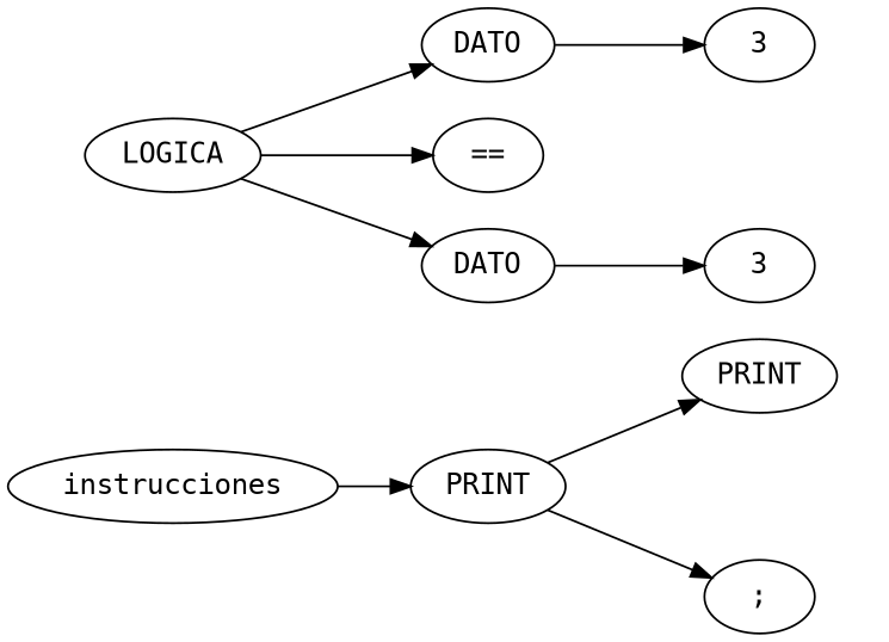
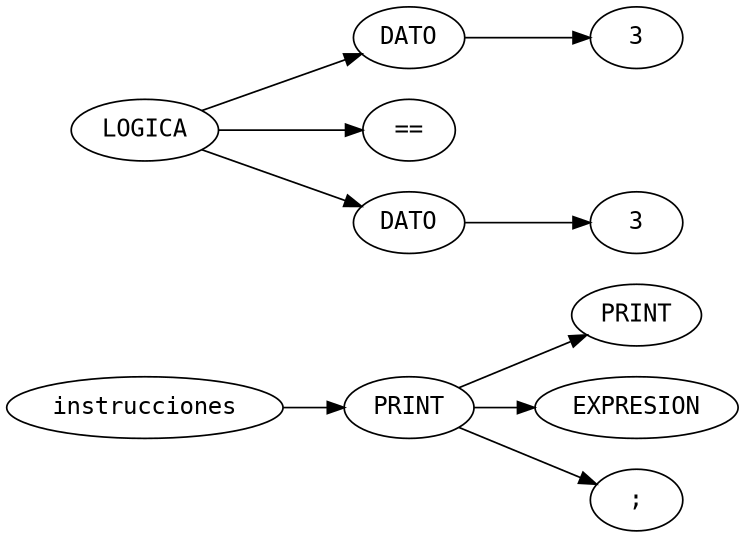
  digraph {
    fontname="DejaVu Sans Mono"
    ordering=out
    rankdir=LR
    node [fontname="DejaVu Sans Mono"]
    edge [fontname="DejaVu Sans Mono"]
    n1 [label=instrucciones]
    n2 [label=PRINT]
    n3 [label=PRINT]
+   n4 [label=EXPRESION]
    n5 [label=";"]
    n6 [label=LOGICA]
    n7 [label=DATO]
    n8 [label="=="]
    n9 [label=DATO]
    n10 [label=3]
    n11 [label=3]
    n1 -> n2
    n2 -> n3
+   n2 -> n4
    n2 -> n5
    n6 -> n7
    n6 -> n8
    n6 -> n9
    n7 -> n10
    n9 -> n11
  }
